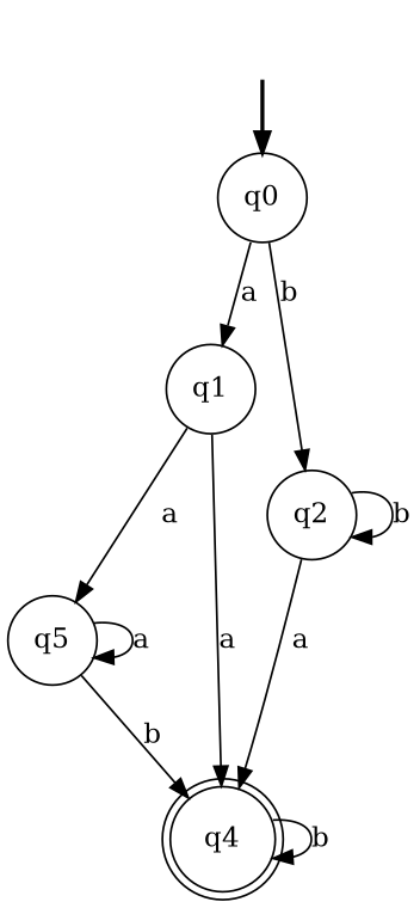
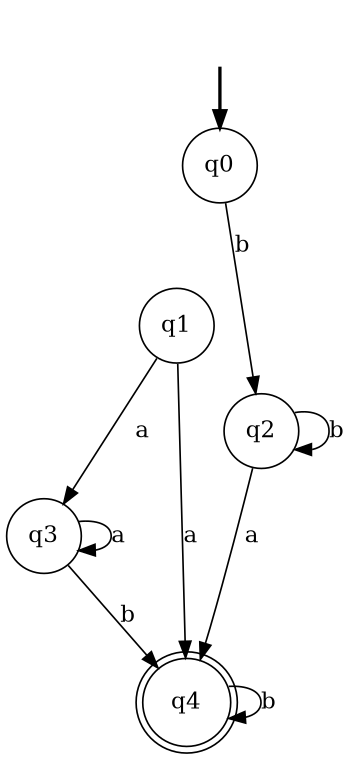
  digraph {
    node [shape=circle]
    fake [style=invisible shape=""]
    q0 [root=true]
    q1
    q2
-   q3 [label=q5]
+   q3
    q4 [shape=doublecircle]
    fake -> q0 [style=bold]
-   q0 -> q1 [label=a]
    q0 -> q2 [label=b]
    q1 -> q3 [label=a]
    q1 -> q4 [label=a]
    q2 -> q2 [label=b]
    q2 -> q4 [label=a]
    q3 -> q3 [label=a]
    q3 -> q4 [label=b]
    q4 -> q4 [label=b]
  }
